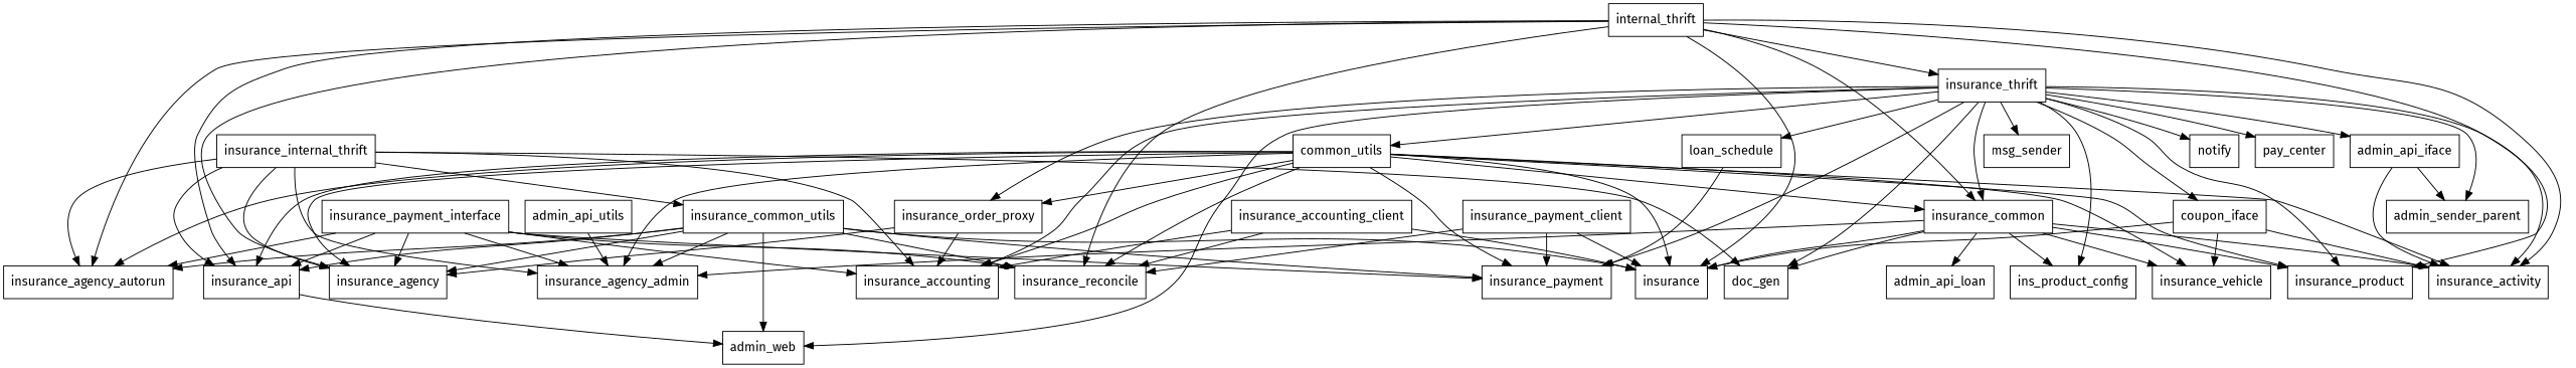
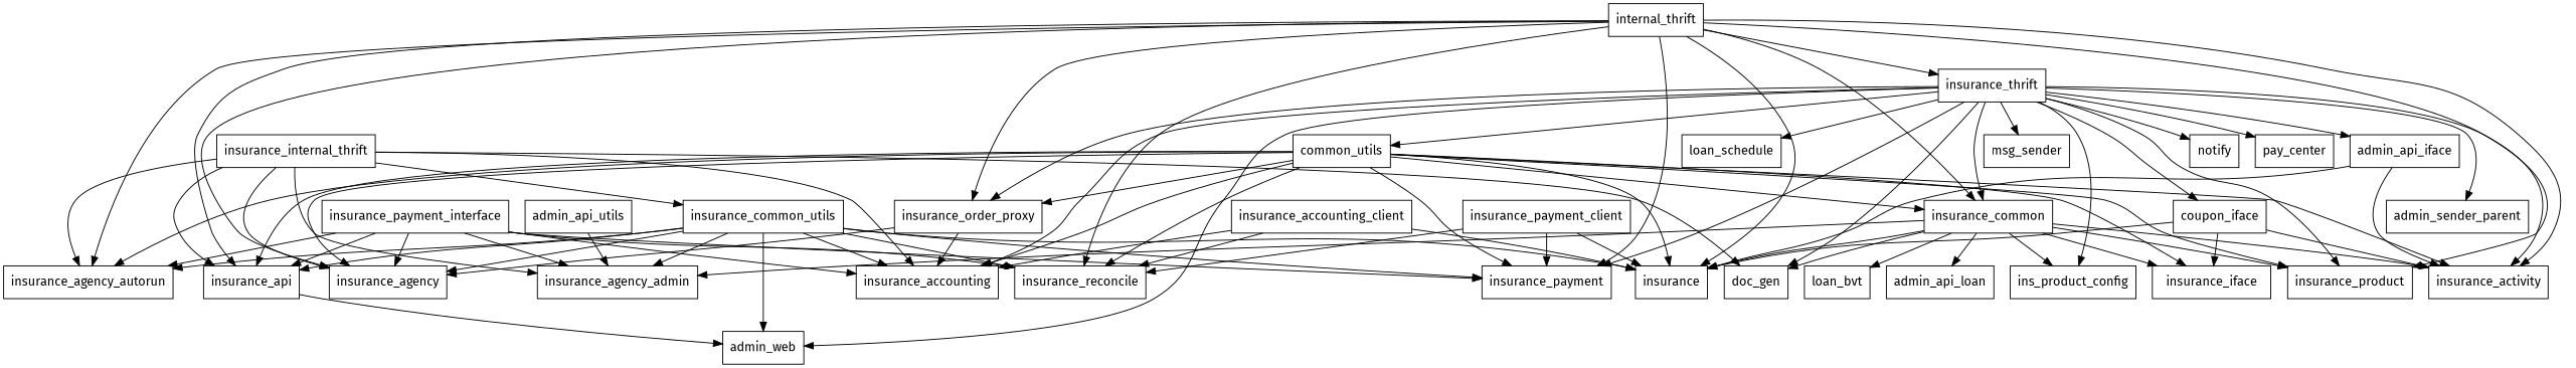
  digraph {
    fontname="Fira Sans"
    node [fontname="Fira Sans" shape=box]
    edge [fontname="Fira Sans"]
    admin_api_iface
    insurance
    insurance_activity
    admin_api_utils
    insurance_agency_admin
    common_utils
    insurance_accounting
    insurance_agency
    insurance_agency_autorun
    insurance_api
    insurance_common
    insurance_order_proxy
    insurance_payment
    insurance_product
    insurance_reconcile
-   insurance_vehicle
+   insurance_vehicle [label=insurance_iface]
    admin_web
    admin_api_loan
    doc_gen
    ins_product_config
+   loan_bvt
    coupon_iface
    insurance_accounting_client
    insurance_common_utils
    insurance_internal_thrift
    insurance_payment_client
    insurance_payment_interface
    insurance_thrift
    n29 [label=admin_sender_parent]
    loan_schedule
    msg_sender
    notify
    pay_center
    internal_thrift
-   admin_api_iface -> n29
+   admin_api_iface -> insurance
    admin_api_iface -> insurance_activity
    admin_api_utils -> insurance_agency_admin
    common_utils -> insurance
    common_utils -> insurance_activity
-   common_utils -> insurance_agency_admin
    common_utils -> insurance_accounting
    common_utils -> insurance_agency
    common_utils -> insurance_agency_autorun
    common_utils -> insurance_api
    common_utils -> insurance_common
    common_utils -> insurance_order_proxy
    common_utils -> insurance_payment
    common_utils -> insurance_product
    common_utils -> insurance_reconcile
    common_utils -> insurance_vehicle
    insurance_api -> admin_web
    insurance_common -> insurance
    insurance_common -> insurance_activity
    insurance_common -> insurance_agency_admin
    insurance_common -> insurance_product
    insurance_common -> insurance_vehicle
    insurance_common -> admin_api_loan
    insurance_common -> doc_gen
    insurance_common -> ins_product_config
+   insurance_common -> loan_bvt
    insurance_order_proxy -> insurance_accounting
    insurance_order_proxy -> insurance_agency
    coupon_iface -> insurance
    coupon_iface -> insurance_activity
    coupon_iface -> insurance_vehicle
    insurance_accounting_client -> insurance
    insurance_accounting_client -> insurance_accounting
    insurance_accounting_client -> insurance_reconcile
    insurance_common_utils -> insurance
    insurance_common_utils -> insurance_agency_admin
+   insurance_common_utils -> insurance_accounting
    insurance_common_utils -> insurance_agency
    insurance_common_utils -> insurance_agency_autorun
    insurance_common_utils -> insurance_api
    insurance_common_utils -> insurance_payment
    insurance_common_utils -> insurance_reconcile
    insurance_common_utils -> admin_web
    insurance_internal_thrift -> insurance_agency_admin
    insurance_internal_thrift -> insurance_accounting
    insurance_internal_thrift -> insurance_agency
    insurance_internal_thrift -> insurance_agency_autorun
    insurance_internal_thrift -> insurance_api
    insurance_internal_thrift -> doc_gen
    insurance_internal_thrift -> insurance_common_utils
    insurance_payment_client -> insurance
    insurance_payment_client -> insurance_payment
    insurance_payment_client -> insurance_reconcile
    insurance_payment_interface -> insurance_agency_admin
    insurance_payment_interface -> insurance_accounting
    insurance_payment_interface -> insurance_agency
    insurance_payment_interface -> insurance_agency_autorun
    insurance_payment_interface -> insurance_api
    insurance_payment_interface -> insurance_payment
    insurance_payment_interface -> insurance_reconcile
    insurance_thrift -> admin_api_iface
    insurance_thrift -> insurance_activity
    insurance_thrift -> common_utils
    insurance_thrift -> insurance_accounting
    insurance_thrift -> insurance_common
    insurance_thrift -> insurance_order_proxy
    insurance_thrift -> insurance_payment
    insurance_thrift -> insurance_product
    insurance_thrift -> admin_web
    insurance_thrift -> doc_gen
    insurance_thrift -> ins_product_config
    insurance_thrift -> coupon_iface
    insurance_thrift -> n29
    insurance_thrift -> loan_schedule
    insurance_thrift -> msg_sender
    insurance_thrift -> notify
    insurance_thrift -> pay_center
    internal_thrift -> insurance
    internal_thrift -> insurance_activity
    internal_thrift -> insurance_agency
    internal_thrift -> insurance_agency_autorun
    internal_thrift -> insurance_api
    internal_thrift -> insurance_common
-   loan_schedule -> insurance_payment
+   internal_thrift -> insurance_order_proxy
+   internal_thrift -> insurance_payment
    internal_thrift -> insurance_product
    internal_thrift -> insurance_reconcile
    internal_thrift -> insurance_thrift
  }
